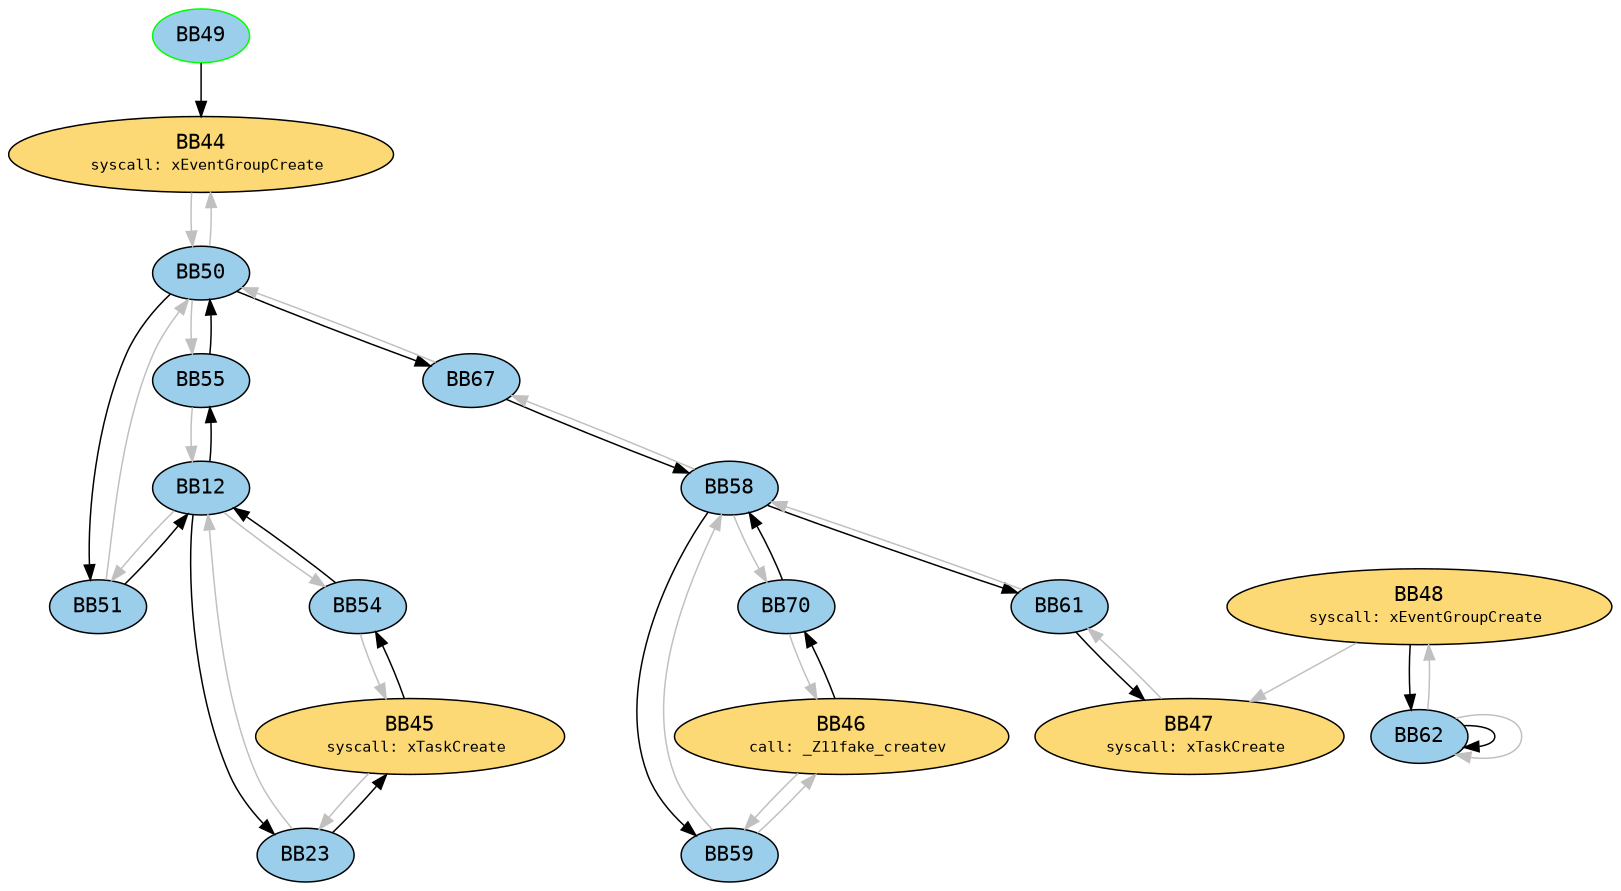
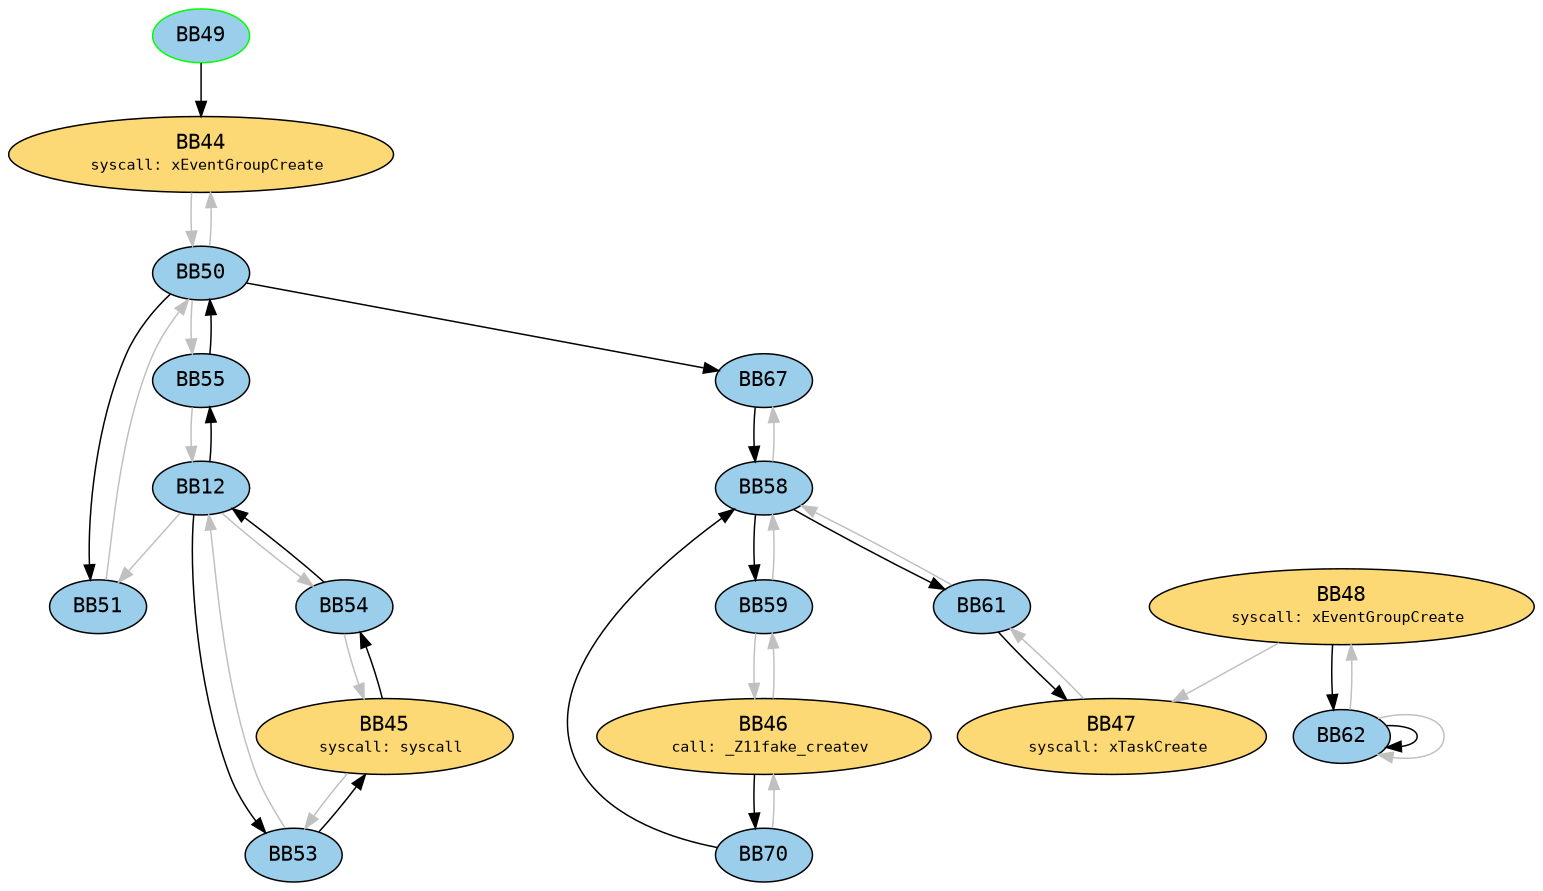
  digraph {
    fontname="DejaVu Sans Mono"
    node [fillcolor="#9ACEEB" fontname="DejaVu Sans Mono" style=filled]
    edge [fontname="DejaVu Sans Mono" color=grey]
    BB49 [color=green]
    n2 [fillcolor="#FCD975" label=<BB44<BR /> <FONT POINT-SIZE="10">syscall: xEventGroupCreate</FONT>>]
    BB50
    BB51
    n5 [label=BB67]
    BB55
    n7 [label=BB12]
    BB58
-   BB53 [label=BB23]
+   BB53
    BB54
    BB59
    BB61
    n13 [label=BB70]
-   n14 [fillcolor="#FCD975" label=<BB45<BR /> <FONT POINT-SIZE="10">syscall: xTaskCreate</FONT>>]
+   n14 [fillcolor="#FCD975" label=<BB45<BR /> <FONT POINT-SIZE="10">syscall: syscall</FONT>>]
    n15 [fillcolor="#FCD975" label=<BB46<BR /> <FONT POINT-SIZE="10">call: _Z11fake_createv</FONT>>]
    n16 [fillcolor="#FCD975" label=<BB47<BR /> <FONT POINT-SIZE="10">syscall: xTaskCreate</FONT>>]
    n17 [fillcolor="#FCD975" label=<BB48<BR /> <FONT POINT-SIZE="10">syscall: xEventGroupCreate</FONT>>]
    BB62
    BB49 -> n2 [color=""]
    n2 -> BB50
    BB50 -> n2
    BB50 -> BB51 [color=""]
    BB50 -> n5 [color=""]
    BB50 -> BB55
    BB51 -> BB50
-   BB51 -> n7 [color=""]
-   n5 -> BB50
    n5 -> BB58 [color=""]
    BB55 -> BB50 [color=""]
    BB55 -> n7
    n7 -> BB51
    n7 -> BB55 [color=""]
    n7 -> BB53 [color=""]
    n7 -> BB54
    BB58 -> n5
    BB58 -> BB59 [color=""]
    BB58 -> BB61 [color=""]
-   BB58 -> n13
    BB53 -> n7
    BB53 -> n14 [color=""]
    BB54 -> n7 [color=""]
    BB54 -> n14
    BB59 -> BB58
    BB59 -> n15
    BB61 -> BB58
    BB61 -> n16 [color=""]
    n13 -> BB58 [color=""]
    n13 -> n15
    n14 -> BB53
    n14 -> BB54 [color=""]
    n15 -> BB59
    n15 -> n13 [color=""]
    n16 -> BB61
    n17 -> n16
    n17 -> BB62 [color=""]
    BB62 -> n17
    BB62 -> BB62 [color=""]
    BB62 -> BB62
  }
